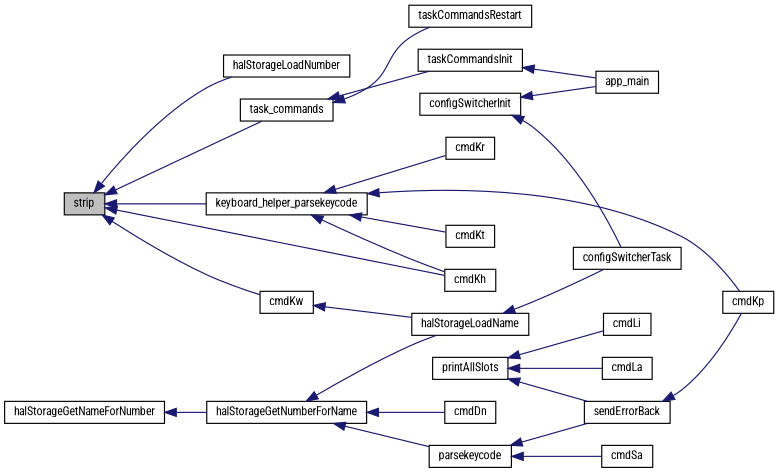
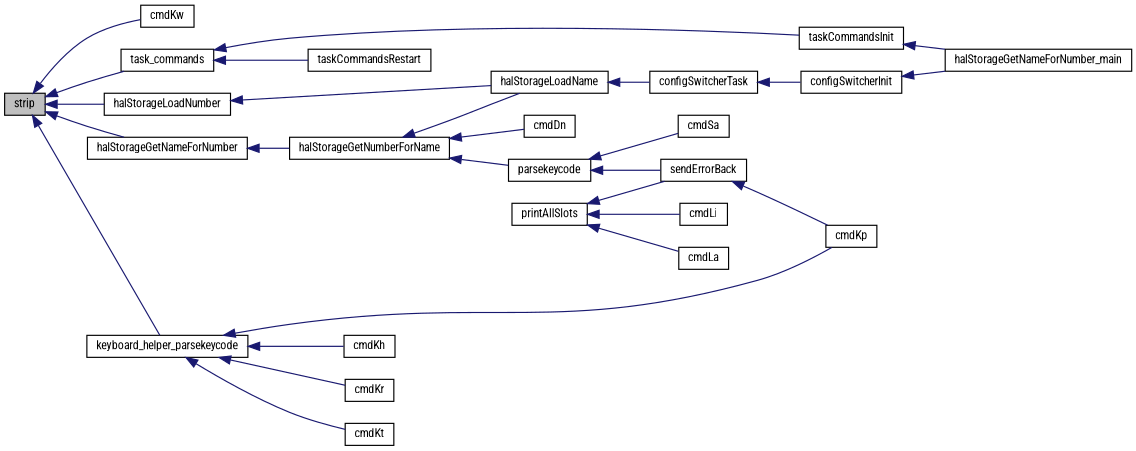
  digraph {
    fontname="Roboto Condensed"
    rankdir=LR
    node [color=black fillcolor=white fontname="Roboto Condensed" fontsize=10 shape=record style=filled]
    edge [color=midnightblue dir=back fontname="Roboto Condensed" fontsize=10 labelfontname=Helvetica labelfontsize=10 style=solid]
    n1 [fillcolor=grey75 fontcolor=black height=0.2 label=strip width=0.4]
    n2 [height=0.2 label=cmdKw width=0.4]
    n3 [height=0.2 label=halStorageGetNameForNumber width=0.4]
    n4 [height=0.2 label=keyboard_helper_parsekeycode width=0.4]
    n5 [height=0.2 label=halStorageLoadNumber width=0.4]
    n6 [height=0.2 label=task_commands width=0.4]
    n7 [height=0.2 label=halStorageGetNumberForName width=0.4]
    n8 [height=0.2 label=cmdKp width=0.4]
    n9 [height=0.2 label=cmdKh width=0.4]
    n10 [height=0.2 label=cmdKr width=0.4]
    n11 [height=0.2 label=cmdKt width=0.4]
    n12 [height=0.2 label=halStorageLoadName width=0.4]
    n13 [height=0.2 label=taskCommandsInit width=0.4]
    n14 [height=0.2 label=taskCommandsRestart width=0.4]
    n15 [height=0.2 label=cmdDn width=0.4]
    n16 [height=0.2 label=parsekeycode width=0.4]
    n17 [height=0.2 label=sendErrorBack width=0.4]
    n18 [height=0.2 label=cmdSa width=0.4]
    n19 [height=0.2 label=configSwitcherTask width=0.4]
    n20 [height=0.2 label=configSwitcherInit width=0.4]
-   n21 [height=0.2 label=app_main width=0.4]
+   n21 [height=0.2 label=halStorageGetNameForNumber_main width=0.4]
    n22 [height=0.2 label=printAllSlots width=0.4]
    n23 [height=0.2 label=cmdLa width=0.4]
    n24 [height=0.2 label=cmdLi width=0.4]
    n1 -> n2
-   n1 -> n9
+   n1 -> n3
    n1 -> n4
    n1 -> n5
    n1 -> n6
    n3 -> n7
    n4 -> n8
    n4 -> n9
    n4 -> n10
    n4 -> n11
-   n2 -> n12
+   n5 -> n12
    n6 -> n13
    n6 -> n14
    n7 -> n12
    n7 -> n15
    n7 -> n16
    n12 -> n19
    n13 -> n21
    n16 -> n17
    n16 -> n18
    n17 -> n8
-   n20 -> n19
+   n19 -> n20
    n20 -> n21
    n22 -> n17
    n22 -> n23
    n22 -> n24
  }
